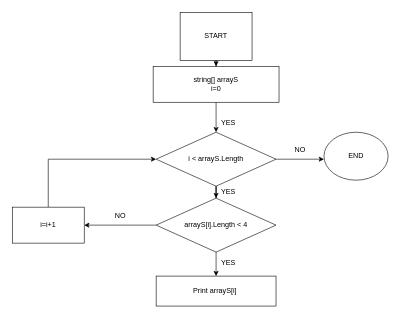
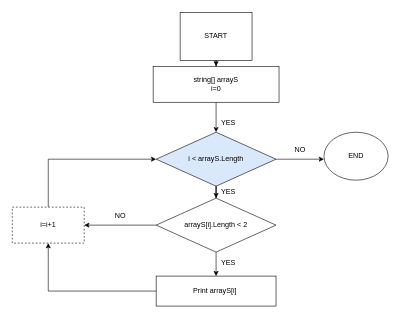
  <mxCell id="0" />
  <mxCell id="1" parent="0" />
  <mxCell id="2" value="" style="edgeStyle=orthogonalEdgeStyle;rounded=0;orthogonalLoop=1;jettySize=auto;html=1;" parent="1" source="3" target="5" edge="1"><mxGeometry relative="1" as="geometry" /></mxCell>
  <mxCell id="3" value="START" style="whiteSpace=wrap;html=1;rounded=0;" parent="1" vertex="1"><mxGeometry x="300" width="120" height="80" as="geometry" y="20" /></mxCell>
  <mxCell id="4" value="" style="edgeStyle=orthogonalEdgeStyle;rounded=0;orthogonalLoop=1;jettySize=auto;html=1;" parent="1" source="5" target="8" edge="1"><mxGeometry relative="1" as="geometry" /></mxCell>
  <mxCell id="5" value="string[] arrayS&lt;br&gt;i=0" style="rounded=0;whiteSpace=wrap;html=1;" parent="1" vertex="1"><mxGeometry x="255" y="110" width="210" height="60" as="geometry" /></mxCell>
  <mxCell id="6" value="" style="edgeStyle=orthogonalEdgeStyle;rounded=0;orthogonalLoop=1;jettySize=auto;html=1;" parent="1" source="8" target="11" edge="1"><mxGeometry relative="1" as="geometry" /></mxCell>
  <mxCell id="7" value="" style="edgeStyle=orthogonalEdgeStyle;rounded=0;orthogonalLoop=1;jettySize=auto;html=1;" parent="1" source="8" edge="1"><mxGeometry relative="1" as="geometry"><mxPoint x="540" y="265" as="targetPoint" /></mxGeometry></mxCell>
- <mxCell id="8" value="i &amp;lt; arrayS.Length" style="rhombus;whiteSpace=wrap;html=1;" parent="1" vertex="1"><mxGeometry x="260" y="220" width="200" height="90" as="geometry" /></mxCell>
+ <mxCell id="8" value="i &amp;lt; arrayS.Length" style="rhombus;whiteSpace=wrap;html=1;fillColor=#dae8fc;" parent="1" vertex="1"><mxGeometry x="260" y="220" width="200" height="90" as="geometry" /></mxCell>
  <mxCell id="9" value="" style="edgeStyle=orthogonalEdgeStyle;rounded=0;orthogonalLoop=1;jettySize=auto;html=1;" parent="1" source="11" target="13" edge="1"><mxGeometry relative="1" as="geometry" /></mxCell>
  <mxCell id="10" style="edgeStyle=orthogonalEdgeStyle;rounded=0;orthogonalLoop=1;jettySize=auto;html=1;exitX=0;exitY=0.5;exitDx=0;exitDy=0;" edge="1" parent="1" source="11" target="15"><mxGeometry relative="1" as="geometry" /></mxCell>
- <mxCell id="11" value="arrayS[i].Length &amp;lt; 4" style="rhombus;whiteSpace=wrap;html=1;" parent="1" vertex="1"><mxGeometry x="260" y="330" width="200" height="90" as="geometry" /></mxCell>
+ <mxCell id="11" value="arrayS[i].Length &amp;lt; 2" style="rhombus;whiteSpace=wrap;html=1;" parent="1" vertex="1"><mxGeometry x="260" y="330" width="200" height="90" as="geometry" /></mxCell>
+ <mxCell id="12" style="edgeStyle=orthogonalEdgeStyle;rounded=0;orthogonalLoop=1;jettySize=auto;html=1;entryX=0.5;entryY=1;entryDx=0;entryDy=0;" parent="1" source="13" target="15" edge="1"><mxGeometry relative="1" as="geometry" /></mxCell>
  <mxCell id="13" value="Print&amp;nbsp;arrayS[i]&amp;nbsp;" style="rounded=0;whiteSpace=wrap;html=1;" parent="1" vertex="1"><mxGeometry x="260" y="460" width="200" height="50" as="geometry" /></mxCell>
  <mxCell id="14" style="edgeStyle=orthogonalEdgeStyle;rounded=0;orthogonalLoop=1;jettySize=auto;html=1;entryX=0;entryY=0.5;entryDx=0;entryDy=0;" parent="1" source="15" target="8" edge="1"><mxGeometry relative="1" as="geometry"><Array as="points"><mxPoint x="80" y="265" /></Array></mxGeometry></mxCell>
- <mxCell id="15" value="i=i+1" style="rounded=0;whiteSpace=wrap;html=1;" parent="1" vertex="1"><mxGeometry x="20" y="345" width="120" height="60" as="geometry" /></mxCell>
+ <mxCell id="15" value="i=i+1" style="rounded=0;whiteSpace=wrap;html=1;dashed=1;" parent="1" vertex="1"><mxGeometry x="20" y="345" width="120" height="60" as="geometry" /></mxCell>
  <mxCell id="16" value="YES" style="text;html=1;align=center;verticalAlign=middle;resizable=0;points=[];autosize=1;strokeColor=none;fillColor=none;" parent="1" vertex="1"><mxGeometry x="355" y="305" width="50" height="30" as="geometry" /></mxCell>
  <mxCell id="17" value="NO" style="text;html=1;align=center;verticalAlign=middle;resizable=0;points=[];autosize=1;strokeColor=none;fillColor=none;" parent="1" vertex="1"><mxGeometry x="480" y="235" width="40" height="30" as="geometry" /></mxCell>
  <mxCell id="18" value="YES" style="text;html=1;align=center;verticalAlign=middle;resizable=0;points=[];autosize=1;strokeColor=none;fillColor=none;" parent="1" vertex="1"><mxGeometry x="355" y="422.5" width="50" height="30" as="geometry" /></mxCell>
  <mxCell id="19" value="YES" style="text;html=1;align=center;verticalAlign=middle;resizable=0;points=[];autosize=1;strokeColor=none;fillColor=none;" parent="1" vertex="1"><mxGeometry x="355" y="190" width="50" height="30" as="geometry" /></mxCell>
  <mxCell id="20" value="END" style="ellipse;whiteSpace=wrap;html=1;" parent="1" vertex="1"><mxGeometry x="540" y="220" width="107" height="80" as="geometry" /></mxCell>
  <mxCell id="21" value="NO" style="text;html=1;align=center;verticalAlign=middle;resizable=0;points=[];autosize=1;strokeColor=none;fillColor=none;" vertex="1" parent="1"><mxGeometry x="180" y="345" width="40" height="30" as="geometry" /></mxCell>
